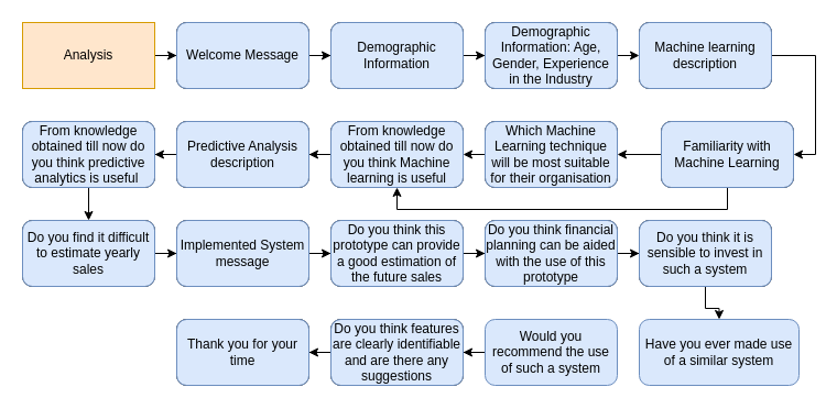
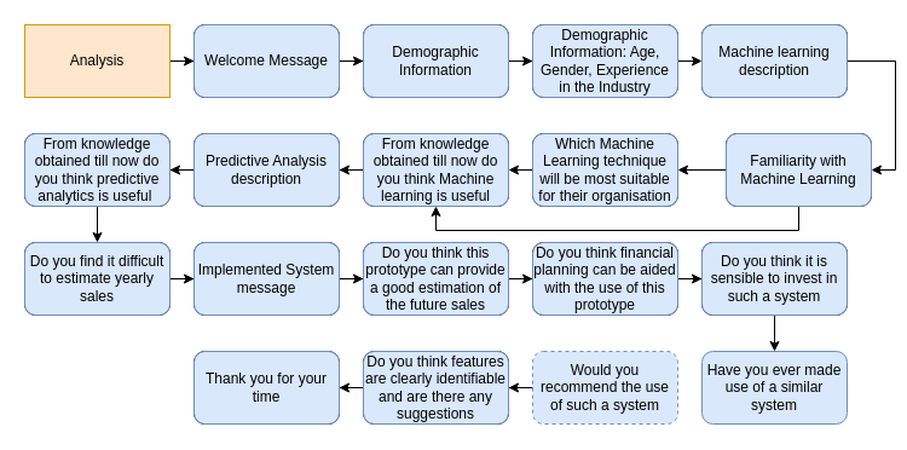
  <mxCell id="0" />
  <mxCell id="1" parent="0" />
  <mxCell id="2" style="edgeStyle=orthogonalEdgeStyle;rounded=0;orthogonalLoop=1;jettySize=auto;html=1;entryX=0;entryY=0.5;entryDx=0;entryDy=0;" edge="1" parent="1" source="3" target="5"><mxGeometry relative="1" as="geometry" /></mxCell>
  <mxCell id="3" value="Analysis" style="rounded=0;whiteSpace=wrap;html=1;fillColor=#ffe6cc;strokeColor=#d79b00;" vertex="1" parent="1"><mxGeometry x="20" y="20" width="120" height="60" as="geometry" /></mxCell>
  <mxCell id="4" style="edgeStyle=orthogonalEdgeStyle;rounded=0;orthogonalLoop=1;jettySize=auto;html=1;entryX=0;entryY=0.5;entryDx=0;entryDy=0;" edge="1" parent="1" source="5" target="7"><mxGeometry relative="1" as="geometry" /></mxCell>
  <mxCell id="5" value="Welcome Message" style="rounded=1;whiteSpace=wrap;html=1;" vertex="1" parent="1"><mxGeometry x="160" y="20" width="120" height="60" as="geometry" /></mxCell>
  <mxCell id="6" value="" style="edgeStyle=orthogonalEdgeStyle;rounded=0;orthogonalLoop=1;jettySize=auto;html=1;" edge="1" parent="1" source="7" target="9"><mxGeometry relative="1" as="geometry" /></mxCell>
  <mxCell id="7" value="Demographic Information" style="rounded=1;whiteSpace=wrap;html=1;" vertex="1" parent="1"><mxGeometry x="300" y="20" width="120" height="60" as="geometry" /></mxCell>
  <mxCell id="8" style="edgeStyle=orthogonalEdgeStyle;rounded=0;orthogonalLoop=1;jettySize=auto;html=1;exitX=1;exitY=0.5;exitDx=0;exitDy=0;entryX=0;entryY=0.5;entryDx=0;entryDy=0;" edge="1" parent="1" source="9" target="11"><mxGeometry relative="1" as="geometry" /></mxCell>
  <mxCell id="9" value="Demographic Information: Age, Gender, Experience in the Industry" style="rounded=1;whiteSpace=wrap;html=1;" vertex="1" parent="1"><mxGeometry x="440" y="20" width="120" height="60" as="geometry" /></mxCell>
  <mxCell id="10" style="edgeStyle=orthogonalEdgeStyle;rounded=0;orthogonalLoop=1;jettySize=auto;html=1;entryX=1;entryY=0.5;entryDx=0;entryDy=0;exitX=1;exitY=0.5;exitDx=0;exitDy=0;" edge="1" parent="1" source="11" target="14"><mxGeometry relative="1" as="geometry" /></mxCell>
  <mxCell id="11" value="Machine learning description" style="rounded=1;whiteSpace=wrap;html=1;" vertex="1" parent="1"><mxGeometry x="580" y="20" width="120" height="60" as="geometry" /></mxCell>
  <mxCell id="12" value="" style="edgeStyle=orthogonalEdgeStyle;rounded=0;orthogonalLoop=1;jettySize=auto;html=1;" edge="1" parent="1" source="14" target="16"><mxGeometry relative="1" as="geometry" /></mxCell>
  <mxCell id="13" style="edgeStyle=orthogonalEdgeStyle;rounded=0;orthogonalLoop=1;jettySize=auto;html=1;entryX=0.5;entryY=1;entryDx=0;entryDy=0;" edge="1" parent="1" source="14" target="18"><mxGeometry relative="1" as="geometry"><Array as="points"><mxPoint x="660" y="190" /><mxPoint x="360" y="190" /></Array></mxGeometry></mxCell>
  <mxCell id="14" value="Familiarity with Machine Learning" style="whiteSpace=wrap;html=1;rounded=1;" vertex="1" parent="1"><mxGeometry x="600" y="110" width="120" height="60" as="geometry" /></mxCell>
  <mxCell id="15" style="edgeStyle=orthogonalEdgeStyle;rounded=0;orthogonalLoop=1;jettySize=auto;html=1;exitX=0;exitY=0.5;exitDx=0;exitDy=0;entryX=1;entryY=0.5;entryDx=0;entryDy=0;" edge="1" parent="1" source="16" target="18"><mxGeometry relative="1" as="geometry" /></mxCell>
  <mxCell id="16" value="Which Machine Learning technique will be most suitable for their organisation" style="whiteSpace=wrap;html=1;rounded=1;" vertex="1" parent="1"><mxGeometry x="440" y="110" width="120" height="60" as="geometry" /></mxCell>
  <mxCell id="17" value="" style="edgeStyle=orthogonalEdgeStyle;rounded=0;orthogonalLoop=1;jettySize=auto;html=1;" edge="1" parent="1" source="18" target="20"><mxGeometry relative="1" as="geometry" /></mxCell>
  <mxCell id="18" value="From knowledge obtained till now do you think Machine learning is useful" style="rounded=1;whiteSpace=wrap;html=1;" vertex="1" parent="1"><mxGeometry x="300" y="110" width="120" height="60" as="geometry" /></mxCell>
  <mxCell id="19" value="" style="edgeStyle=orthogonalEdgeStyle;rounded=0;orthogonalLoop=1;jettySize=auto;html=1;" edge="1" parent="1" source="20" target="22"><mxGeometry relative="1" as="geometry" /></mxCell>
  <mxCell id="20" value="Predictive Analysis description" style="whiteSpace=wrap;html=1;rounded=1;" vertex="1" parent="1"><mxGeometry x="160" y="110" width="120" height="60" as="geometry" /></mxCell>
  <mxCell id="21" style="edgeStyle=orthogonalEdgeStyle;rounded=0;orthogonalLoop=1;jettySize=auto;html=1;entryX=0.5;entryY=0;entryDx=0;entryDy=0;" edge="1" parent="1" source="22" target="24"><mxGeometry relative="1" as="geometry" /></mxCell>
  <mxCell id="22" value="From knowledge obtained till now do you think predictive analytics is useful&amp;nbsp;" style="whiteSpace=wrap;html=1;rounded=1;" vertex="1" parent="1"><mxGeometry x="20" y="110" width="120" height="60" as="geometry" /></mxCell>
  <mxCell id="23" value="" style="edgeStyle=orthogonalEdgeStyle;rounded=0;orthogonalLoop=1;jettySize=auto;html=1;" edge="1" parent="1" source="24" target="26"><mxGeometry relative="1" as="geometry" /></mxCell>
  <mxCell id="24" value="Do you find it difficult to estimate yearly sales" style="whiteSpace=wrap;html=1;rounded=1;" vertex="1" parent="1"><mxGeometry x="20" y="200" width="120" height="60" as="geometry" /></mxCell>
  <mxCell id="25" value="" style="edgeStyle=orthogonalEdgeStyle;rounded=0;orthogonalLoop=1;jettySize=auto;html=1;" edge="1" parent="1" source="26" target="28"><mxGeometry relative="1" as="geometry" /></mxCell>
  <mxCell id="26" value="Implemented System message" style="whiteSpace=wrap;html=1;rounded=1;" vertex="1" parent="1"><mxGeometry x="160" y="200" width="120" height="60" as="geometry" /></mxCell>
  <mxCell id="27" value="" style="edgeStyle=orthogonalEdgeStyle;rounded=0;orthogonalLoop=1;jettySize=auto;html=1;" edge="1" parent="1" source="28" target="30"><mxGeometry relative="1" as="geometry" /></mxCell>
  <mxCell id="28" value="Do you think this prototype can provide a good estimation of the future sales" style="whiteSpace=wrap;html=1;rounded=1;" vertex="1" parent="1"><mxGeometry x="300" y="200" width="120" height="60" as="geometry" /></mxCell>
  <mxCell id="29" value="" style="edgeStyle=orthogonalEdgeStyle;rounded=0;orthogonalLoop=1;jettySize=auto;html=1;" edge="1" parent="1" source="30" target="32"><mxGeometry relative="1" as="geometry" /></mxCell>
  <mxCell id="30" value="Do you think financial planning can be aided with the use of this prototype" style="whiteSpace=wrap;html=1;rounded=1;" vertex="1" parent="1"><mxGeometry x="440" y="200" width="120" height="60" as="geometry" /></mxCell>
  <mxCell id="31" value="" style="edgeStyle=orthogonalEdgeStyle;rounded=0;orthogonalLoop=1;jettySize=auto;html=1;" edge="1" parent="1" source="32" target="33"><mxGeometry relative="1" as="geometry" /></mxCell>
  <mxCell id="32" value="Do you think it is sensible to invest in such a system" style="whiteSpace=wrap;html=1;rounded=1;" vertex="1" parent="1"><mxGeometry x="580" y="200" width="120" height="60" as="geometry" /></mxCell>
- <mxCell id="33" value="Have you ever made use of a similar system" style="whiteSpace=wrap;html=1;rounded=1;fillColor=#dae8fc;strokeColor=#6c8ebf;" vertex="1" parent="1"><mxGeometry x="580" y="290" width="145" height="60" as="geometry" /></mxCell>
+ <mxCell id="33" value="Have you ever made use of a similar system" style="whiteSpace=wrap;html=1;rounded=1;fillColor=#dae8fc;strokeColor=#6c8ebf;" vertex="1" parent="1"><mxGeometry x="580" y="290" width="120" height="60" as="geometry" /></mxCell>
  <mxCell id="34" value="" style="edgeStyle=orthogonalEdgeStyle;rounded=0;orthogonalLoop=1;jettySize=auto;html=1;" edge="1" parent="1" source="35" target="37"><mxGeometry relative="1" as="geometry" /></mxCell>
- <mxCell id="35" value="Would you recommend the use of such a system" style="whiteSpace=wrap;html=1;rounded=1;fillColor=#dae8fc;strokeColor=#6c8ebf;" vertex="1" parent="1"><mxGeometry x="440" y="290" width="120" height="60" as="geometry" /></mxCell>
+ <mxCell id="35" value="Would you recommend the use of such a system" style="whiteSpace=wrap;html=1;rounded=1;fillColor=#dae8fc;strokeColor=#6c8ebf;dashed=1;" vertex="1" parent="1"><mxGeometry x="440" y="290" width="120" height="60" as="geometry" /></mxCell>
  <mxCell id="36" value="" style="edgeStyle=orthogonalEdgeStyle;rounded=0;orthogonalLoop=1;jettySize=auto;html=1;" edge="1" parent="1" source="37" target="38"><mxGeometry relative="1" as="geometry" /></mxCell>
  <mxCell id="37" value="Do you think features are clearly identifiable and are there any suggestions" style="whiteSpace=wrap;html=1;rounded=1;" vertex="1" parent="1"><mxGeometry x="300" y="290" width="120" height="60" as="geometry" /></mxCell>
  <mxCell id="38" value="Thank you for your time" style="whiteSpace=wrap;html=1;rounded=1;" vertex="1" parent="1"><mxGeometry x="160" y="290" width="120" height="60" as="geometry" /></mxCell>
  <mxCell id="39" value="Demographic Information" style="rounded=1;whiteSpace=wrap;html=1;fillColor=#dae8fc;strokeColor=#6c8ebf;" vertex="1" parent="1"><mxGeometry x="300" y="20" width="120" height="60" as="geometry" /></mxCell>
  <mxCell id="40" value="Welcome Message" style="rounded=1;whiteSpace=wrap;html=1;fillColor=#dae8fc;strokeColor=#6c8ebf;" vertex="1" parent="1"><mxGeometry x="160" y="20" width="120" height="60" as="geometry" /></mxCell>
  <mxCell id="41" value="Demographic Information: Age, Gender, Experience in the Industry" style="rounded=1;whiteSpace=wrap;html=1;fillColor=#dae8fc;strokeColor=#6c8ebf;" vertex="1" parent="1"><mxGeometry x="440" y="20" width="120" height="60" as="geometry" /></mxCell>
  <mxCell id="42" value="Machine learning description" style="rounded=1;whiteSpace=wrap;html=1;fillColor=#dae8fc;strokeColor=#6c8ebf;" vertex="1" parent="1"><mxGeometry x="580" y="20" width="120" height="60" as="geometry" /></mxCell>
  <mxCell id="43" value="From knowledge obtained till now do you think predictive analytics is useful&amp;nbsp;" style="whiteSpace=wrap;html=1;rounded=1;fillColor=#dae8fc;strokeColor=#6c8ebf;" vertex="1" parent="1"><mxGeometry x="20" y="110" width="120" height="60" as="geometry" /></mxCell>
  <mxCell id="44" value="Predictive Analysis description" style="whiteSpace=wrap;html=1;rounded=1;fillColor=#dae8fc;strokeColor=#6c8ebf;" vertex="1" parent="1"><mxGeometry x="160" y="110" width="120" height="60" as="geometry" /></mxCell>
  <mxCell id="45" value="From knowledge obtained till now do you think Machine learning is useful" style="rounded=1;whiteSpace=wrap;html=1;fillColor=#dae8fc;strokeColor=#6c8ebf;" vertex="1" parent="1"><mxGeometry x="300" y="110" width="120" height="60" as="geometry" /></mxCell>
  <mxCell id="46" value="Which Machine Learning technique will be most suitable for their organisation" style="whiteSpace=wrap;html=1;rounded=1;fillColor=#dae8fc;strokeColor=#6c8ebf;" vertex="1" parent="1"><mxGeometry x="440" y="110" width="120" height="60" as="geometry" /></mxCell>
  <mxCell id="47" value="Familiarity with Machine Learning" style="whiteSpace=wrap;html=1;rounded=1;fillColor=#dae8fc;strokeColor=#6c8ebf;" vertex="1" parent="1"><mxGeometry x="600" y="110" width="120" height="60" as="geometry" /></mxCell>
  <mxCell id="48" value="Do you think it is sensible to invest in such a system" style="whiteSpace=wrap;html=1;rounded=1;fillColor=#dae8fc;strokeColor=#6c8ebf;" vertex="1" parent="1"><mxGeometry x="580" y="200" width="120" height="60" as="geometry" /></mxCell>
  <mxCell id="49" value="Do you think financial planning can be aided with the use of this prototype" style="whiteSpace=wrap;html=1;rounded=1;fillColor=#dae8fc;strokeColor=#6c8ebf;" vertex="1" parent="1"><mxGeometry x="440" y="200" width="120" height="60" as="geometry" /></mxCell>
  <mxCell id="50" value="Do you think this prototype can provide a good estimation of the future sales" style="whiteSpace=wrap;html=1;rounded=1;fillColor=#dae8fc;strokeColor=#6c8ebf;" vertex="1" parent="1"><mxGeometry x="300" y="200" width="120" height="60" as="geometry" /></mxCell>
  <mxCell id="51" value="Implemented System message" style="whiteSpace=wrap;html=1;rounded=1;fillColor=#dae8fc;strokeColor=#6c8ebf;" vertex="1" parent="1"><mxGeometry x="160" y="200" width="120" height="60" as="geometry" /></mxCell>
  <mxCell id="52" value="Do you find it difficult to estimate yearly sales" style="whiteSpace=wrap;html=1;rounded=1;fillColor=#dae8fc;strokeColor=#6c8ebf;" vertex="1" parent="1"><mxGeometry x="20" y="200" width="120" height="60" as="geometry" /></mxCell>
  <mxCell id="53" value="Thank you for your time" style="whiteSpace=wrap;html=1;rounded=1;fillColor=#dae8fc;strokeColor=#6c8ebf;" vertex="1" parent="1"><mxGeometry x="160" y="290" width="120" height="60" as="geometry" /></mxCell>
  <mxCell id="54" value="Do you think features are clearly identifiable and are there any suggestions" style="whiteSpace=wrap;html=1;rounded=1;fillColor=#dae8fc;strokeColor=#6c8ebf;" vertex="1" parent="1"><mxGeometry x="300" y="290" width="120" height="60" as="geometry" /></mxCell>
